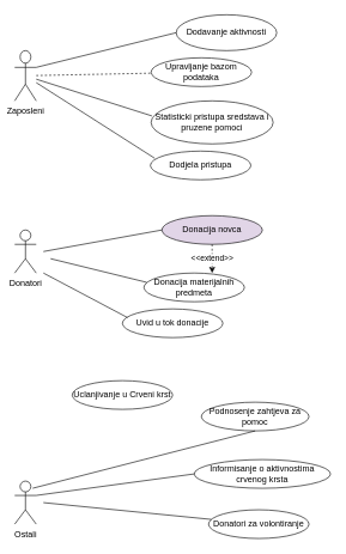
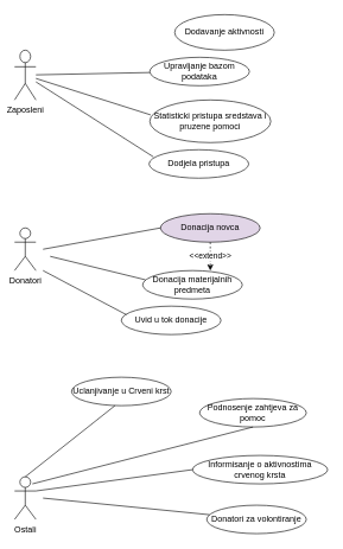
  <mxCell id="0" />
  <mxCell id="1" parent="0" />
  <mxCell id="2" value="Zaposleni" style="shape=umlActor;verticalLabelPosition=bottom;verticalAlign=top;html=1;outlineConnect=0;fillOpacity=100;" vertex="1" parent="1"><mxGeometry x="20" y="70" width="30" height="70" as="geometry" /></mxCell>
  <mxCell id="3" value="Donatori" style="shape=umlActor;verticalLabelPosition=bottom;verticalAlign=top;html=1;outlineConnect=0;" vertex="1" parent="1"><mxGeometry x="20" y="320" width="30" height="60" as="geometry" /></mxCell>
  <mxCell id="4" value="Ostali" style="shape=umlActor;verticalLabelPosition=bottom;verticalAlign=top;html=1;outlineConnect=0;" vertex="1" parent="1"><mxGeometry x="20" y="670" width="30" height="60" as="geometry" /></mxCell>
  <mxCell id="5" value="Dodavanje aktivnosti" style="ellipse;whiteSpace=wrap;html=1;" vertex="1" parent="1"><mxGeometry x="245" y="20" width="140" height="50" as="geometry" /></mxCell>
- <mxCell id="6" value="" style="endArrow=none;html=1;rounded=0;entryX=0;entryY=0.5;entryDx=0;entryDy=0;exitX=1;exitY=0.333;exitDx=0;exitDy=0;exitPerimeter=0;" edge="1" parent="1" source="2" target="5"><mxGeometry width="50" height="50" relative="1" as="geometry"><mxPoint x="300" y="230" as="sourcePoint" /><mxPoint x="350" y="180" as="targetPoint" /></mxGeometry></mxCell>
  <mxCell id="7" value="Upravljanje bazom podataka" style="ellipse;whiteSpace=wrap;html=1;" vertex="1" parent="1"><mxGeometry x="210" y="80" width="140" height="40" as="geometry" /></mxCell>
- <mxCell id="8" value="" style="endArrow=none;html=1;rounded=0;dashed=1;" edge="1" parent="1" source="2" target="7"><mxGeometry width="50" height="50" relative="1" as="geometry"><mxPoint x="60" y="103.333" as="sourcePoint" /><mxPoint x="230" y="55" as="targetPoint" /></mxGeometry></mxCell>
+ <mxCell id="8" value="" style="endArrow=none;html=1;rounded=0;" edge="1" parent="1" source="2" target="7"><mxGeometry width="50" height="50" relative="1" as="geometry"><mxPoint x="60" y="103.333" as="sourcePoint" /><mxPoint x="230" y="55" as="targetPoint" /></mxGeometry></mxCell>
  <mxCell id="9" value="Statisticki pristupa sredstava i pruzene pomoci" style="ellipse;whiteSpace=wrap;html=1;" vertex="1" parent="1"><mxGeometry x="210" y="140" width="170" height="60" as="geometry" /></mxCell>
  <mxCell id="10" value="" style="endArrow=none;html=1;rounded=0;entryX=0.007;entryY=0.35;entryDx=0;entryDy=0;entryPerimeter=0;" edge="1" parent="1" source="2" target="9"><mxGeometry width="50" height="50" relative="1" as="geometry"><mxPoint x="60" y="115.882" as="sourcePoint" /><mxPoint x="231.438" y="125.967" as="targetPoint" /></mxGeometry></mxCell>
  <mxCell id="11" value="Dodjela pristupa" style="ellipse;whiteSpace=wrap;html=1;" vertex="1" parent="1"><mxGeometry x="209" y="210" width="140" height="40" as="geometry" /></mxCell>
  <mxCell id="12" value="" style="endArrow=none;html=1;rounded=0;entryX=0.043;entryY=0.25;entryDx=0;entryDy=0;entryPerimeter=0;" edge="1" parent="1" source="2" target="11"><mxGeometry width="50" height="50" relative="1" as="geometry"><mxPoint x="60" y="120.029" as="sourcePoint" /><mxPoint x="220.98" y="174" as="targetPoint" /></mxGeometry></mxCell>
  <mxCell id="13" value="Donacija novca" style="ellipse;whiteSpace=wrap;html=1;fillColor=#e1d5e7;" vertex="1" parent="1"><mxGeometry x="225" y="300" width="140" height="40" as="geometry" /></mxCell>
  <mxCell id="14" value="Podnosenje zahtjeva za pomoc" style="ellipse;whiteSpace=wrap;html=1;" vertex="1" parent="1"><mxGeometry x="280" y="560" width="150" height="40" as="geometry" /></mxCell>
  <mxCell id="15" value="" style="endArrow=none;html=1;rounded=0;entryX=0;entryY=0.5;entryDx=0;entryDy=0;" edge="1" parent="1" target="13"><mxGeometry width="50" height="50" relative="1" as="geometry"><mxPoint x="60" y="350" as="sourcePoint" /><mxPoint x="350" y="380" as="targetPoint" /></mxGeometry></mxCell>
  <mxCell id="16" value="Donacija materijalnih predmeta" style="ellipse;whiteSpace=wrap;html=1;" vertex="1" parent="1"><mxGeometry x="200" y="380" width="140" height="40" as="geometry" /></mxCell>
  <mxCell id="17" value="" style="endArrow=none;html=1;rounded=0;entryX=0.029;entryY=0.325;entryDx=0;entryDy=0;entryPerimeter=0;" edge="1" parent="1" target="16"><mxGeometry width="50" height="50" relative="1" as="geometry"><mxPoint x="70" y="360" as="sourcePoint" /><mxPoint x="300" y="360" as="targetPoint" /></mxGeometry></mxCell>
  <mxCell id="18" value="Uvid u tok donacije" style="ellipse;whiteSpace=wrap;html=1;" vertex="1" parent="1"><mxGeometry x="170" y="430" width="140" height="40" as="geometry" /></mxCell>
  <mxCell id="19" value="" style="endArrow=none;html=1;rounded=0;entryX=0.05;entryY=0.3;entryDx=0;entryDy=0;entryPerimeter=0;" edge="1" parent="1" target="18"><mxGeometry width="50" height="50" relative="1" as="geometry"><mxPoint x="60" y="380" as="sourcePoint" /><mxPoint x="214.06" y="403" as="targetPoint" /></mxGeometry></mxCell>
  <mxCell id="20" value="Uclanjivanje u Crveni krst" style="ellipse;whiteSpace=wrap;html=1;" vertex="1" parent="1"><mxGeometry x="100" y="530" width="140" height="40" as="geometry" /></mxCell>
+ <mxCell id="21" value="" style="endArrow=none;html=1;rounded=0;entryX=0.436;entryY=1;entryDx=0;entryDy=0;entryPerimeter=0;exitX=0.5;exitY=0;exitDx=0;exitDy=0;exitPerimeter=0;" edge="1" parent="1" source="4" target="20"><mxGeometry width="50" height="50" relative="1" as="geometry"><mxPoint x="300" y="660" as="sourcePoint" /><mxPoint x="350" y="610" as="targetPoint" /></mxGeometry></mxCell>
  <mxCell id="22" value="" style="endArrow=none;html=1;rounded=0;entryX=0.5;entryY=1;entryDx=0;entryDy=0;exitX=0.5;exitY=0;exitDx=0;exitDy=0;exitPerimeter=0;" edge="1" parent="1" target="14"><mxGeometry width="50" height="50" relative="1" as="geometry"><mxPoint x="45" y="680" as="sourcePoint" /><mxPoint x="171.04" y="580" as="targetPoint" /></mxGeometry></mxCell>
  <mxCell id="23" value="Informisanje o aktivnostima crvenog krsta" style="ellipse;whiteSpace=wrap;html=1;" vertex="1" parent="1"><mxGeometry x="270" y="640" width="190" height="40" as="geometry" /></mxCell>
  <mxCell id="24" value="" style="endArrow=none;html=1;rounded=0;entryX=0;entryY=0.5;entryDx=0;entryDy=0;exitX=1;exitY=0.333;exitDx=0;exitDy=0;exitPerimeter=0;" edge="1" parent="1" source="4" target="23"><mxGeometry width="50" height="50" relative="1" as="geometry"><mxPoint x="45" y="680" as="sourcePoint" /><mxPoint x="171.04" y="580" as="targetPoint" /></mxGeometry></mxCell>
  <mxCell id="25" value="Donatori za volontiranje" style="ellipse;whiteSpace=wrap;html=1;" vertex="1" parent="1"><mxGeometry x="290" y="710" width="140" height="40" as="geometry" /></mxCell>
  <mxCell id="26" value="" style="endArrow=none;html=1;rounded=0;exitX=1;exitY=0.333;exitDx=0;exitDy=0;exitPerimeter=0;" edge="1" parent="1" target="25"><mxGeometry width="50" height="50" relative="1" as="geometry"><mxPoint x="60" y="700" as="sourcePoint" /><mxPoint x="280" y="670" as="targetPoint" /></mxGeometry></mxCell>
  <mxCell id="27" value="&amp;lt;&amp;lt;extend&amp;gt;&amp;gt;" style="endArrow=classic;html=1;rounded=0;exitX=0.5;exitY=1;exitDx=0;exitDy=0;entryX=0.679;entryY=0;entryDx=0;entryDy=0;entryPerimeter=0;dashed=1;" edge="1" parent="1" source="13" target="16"><mxGeometry width="50" height="50" relative="1" as="geometry"><mxPoint x="300" y="400" as="sourcePoint" /><mxPoint x="350" y="350" as="targetPoint" /></mxGeometry></mxCell>
